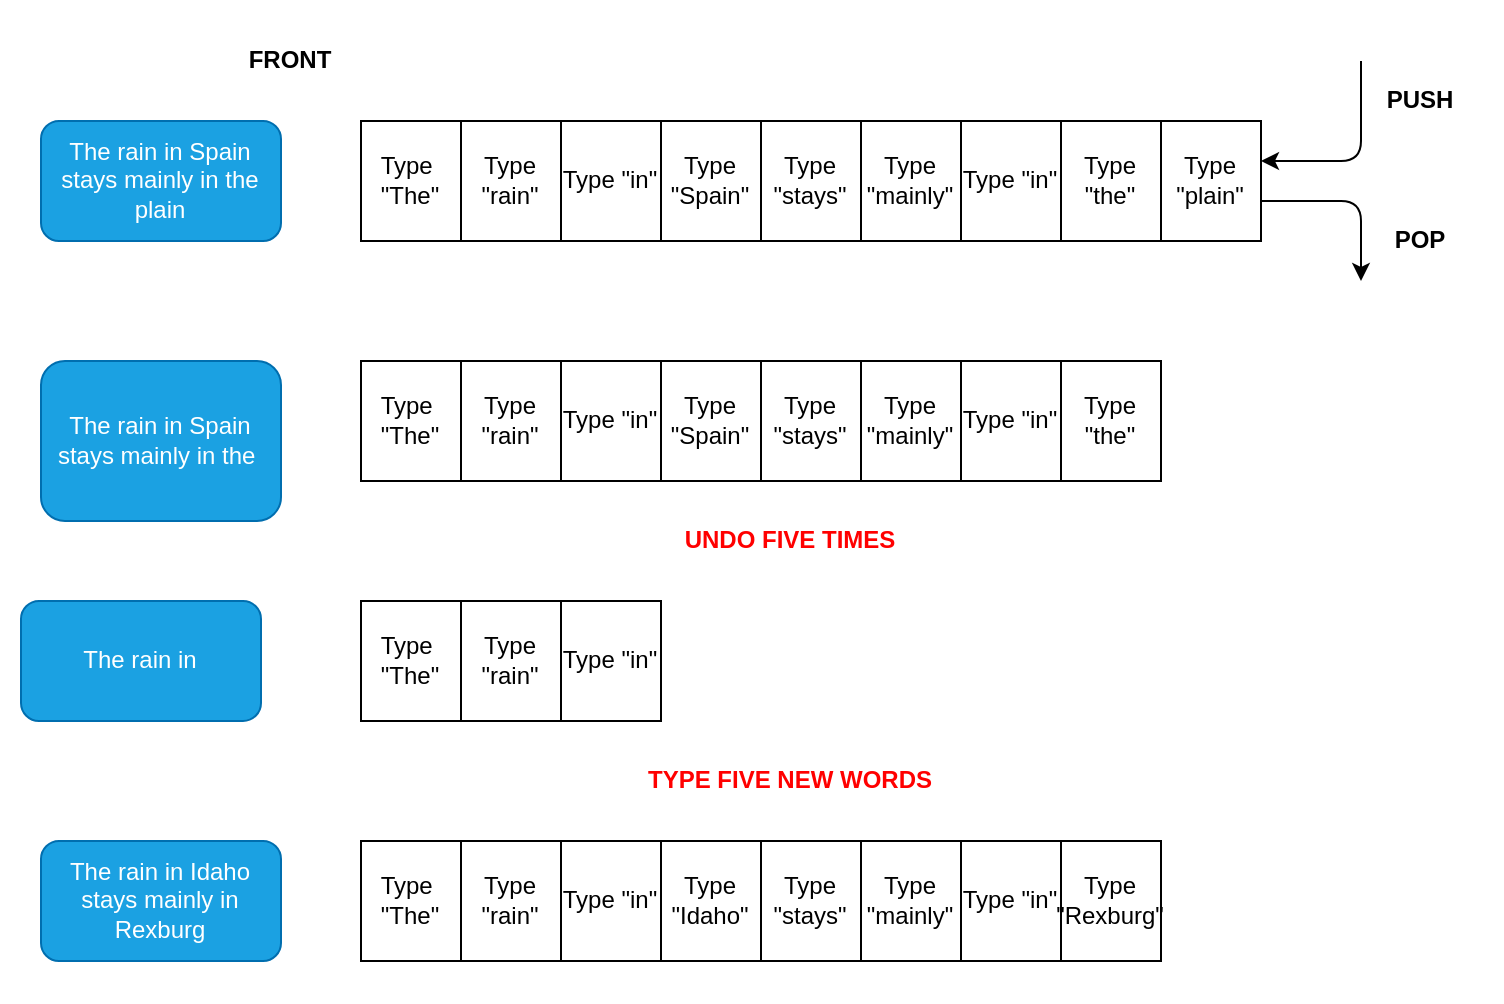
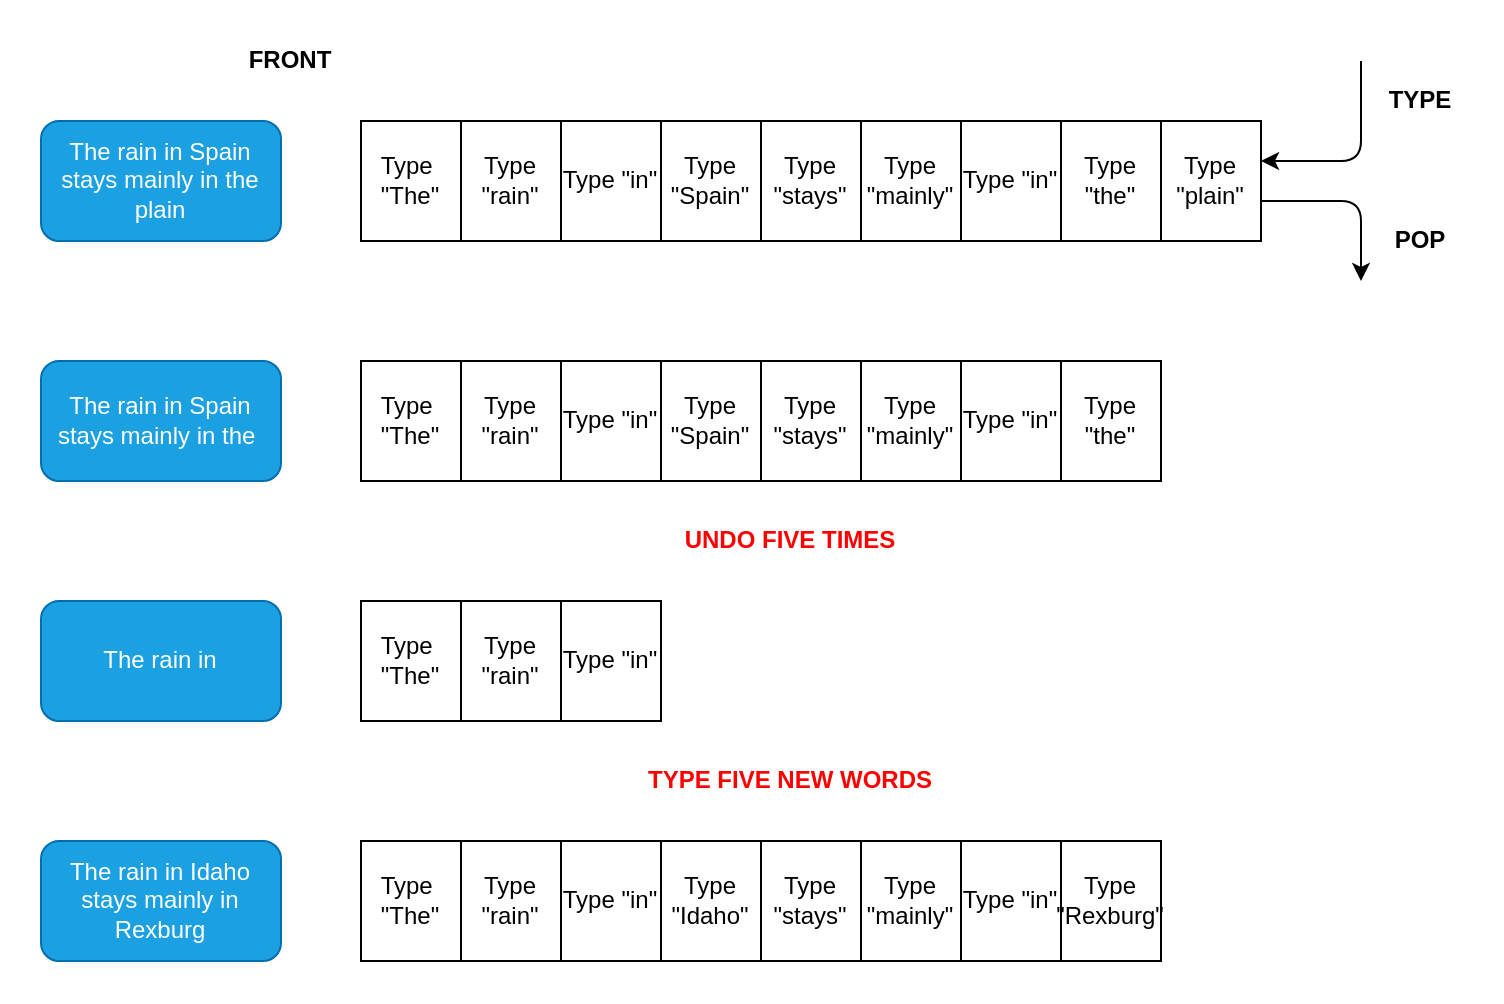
  <mxCell id="0" />
  <mxCell id="1" parent="0" />
  <mxCell id="2" value="The rain in Spain stays mainly in the plain" style="rounded=1;whiteSpace=wrap;html=1;fillColor=#1ba1e2;fontColor=#ffffff;strokeColor=#006EAF;" vertex="1" parent="1"><mxGeometry x="20" y="60" width="120" height="60" as="geometry" /></mxCell>
  <mxCell id="3" value="Type&amp;nbsp;&lt;br&gt;&quot;The&quot;" style="rounded=0;whiteSpace=wrap;html=1;align=center;" vertex="1" parent="1"><mxGeometry x="180" y="60" width="50" height="60" as="geometry" /></mxCell>
  <mxCell id="4" value="Type &quot;rain&quot;" style="rounded=0;whiteSpace=wrap;html=1;align=center;" vertex="1" parent="1"><mxGeometry x="230" y="60" width="50" height="60" as="geometry" /></mxCell>
  <mxCell id="5" value="Type &quot;in&quot;" style="rounded=0;whiteSpace=wrap;html=1;align=center;" vertex="1" parent="1"><mxGeometry x="280" y="60" width="50" height="60" as="geometry" /></mxCell>
  <mxCell id="6" value="Type &quot;Spain&quot;" style="rounded=0;whiteSpace=wrap;html=1;align=center;" vertex="1" parent="1"><mxGeometry x="330" y="60" width="50" height="60" as="geometry" /></mxCell>
  <mxCell id="7" value="Type &quot;stays&quot;" style="rounded=0;whiteSpace=wrap;html=1;align=center;" vertex="1" parent="1"><mxGeometry x="380" y="60" width="50" height="60" as="geometry" /></mxCell>
  <mxCell id="8" value="Type &quot;mainly&quot;" style="rounded=0;whiteSpace=wrap;html=1;align=center;" vertex="1" parent="1"><mxGeometry x="430" y="60" width="50" height="60" as="geometry" /></mxCell>
  <mxCell id="9" value="Type &quot;in&quot;" style="rounded=0;whiteSpace=wrap;html=1;align=center;" vertex="1" parent="1"><mxGeometry x="480" y="60" width="50" height="60" as="geometry" /></mxCell>
  <mxCell id="10" value="Type &quot;the&quot;" style="rounded=0;whiteSpace=wrap;html=1;align=center;" vertex="1" parent="1"><mxGeometry x="530" y="60" width="50" height="60" as="geometry" /></mxCell>
  <mxCell id="11" value="Type &quot;plain&quot;" style="rounded=0;whiteSpace=wrap;html=1;align=center;" vertex="1" parent="1"><mxGeometry x="580" y="60" width="50" height="60" as="geometry" /></mxCell>
  <mxCell id="12" value="FRONT" style="text;html=1;strokeColor=none;fillColor=none;align=center;verticalAlign=middle;whiteSpace=wrap;rounded=0;fontColor=#000000;fontStyle=1" vertex="1" parent="1"><mxGeometry x="125" y="20" width="40" height="20" as="geometry" /></mxCell>
  <mxCell id="13" value="" style="endArrow=none;html=1;fontColor=#000000;startArrow=classic;startFill=1;endFill=0;" edge="1" parent="1"><mxGeometry width="50" height="50" relative="1" as="geometry"><mxPoint x="630" y="80" as="sourcePoint" /><mxPoint x="680" y="30" as="targetPoint" /><Array as="points"><mxPoint x="680" y="80" /></Array></mxGeometry></mxCell>
  <mxCell id="14" value="" style="endArrow=classic;html=1;fontColor=#000000;" edge="1" parent="1"><mxGeometry width="50" height="50" relative="1" as="geometry"><mxPoint x="630" y="100" as="sourcePoint" /><mxPoint x="680" y="140" as="targetPoint" /><Array as="points"><mxPoint x="680" y="100" /></Array></mxGeometry></mxCell>
- <mxCell id="15" value="PUSH" style="text;html=1;strokeColor=none;fillColor=none;align=center;verticalAlign=middle;whiteSpace=wrap;rounded=0;fontColor=#000000;fontStyle=1" vertex="1" parent="1"><mxGeometry x="690" y="40" width="40" height="20" as="geometry" /></mxCell>
+ <mxCell id="15" value="TYPE" style="text;html=1;strokeColor=none;fillColor=none;align=center;verticalAlign=middle;whiteSpace=wrap;rounded=0;fontColor=#000000;fontStyle=1" vertex="1" parent="1"><mxGeometry x="690" y="40" width="40" height="20" as="geometry" /></mxCell>
  <mxCell id="16" value="POP" style="text;html=1;strokeColor=none;fillColor=none;align=center;verticalAlign=middle;whiteSpace=wrap;rounded=0;fontColor=#000000;fontStyle=1" vertex="1" parent="1"><mxGeometry x="690" y="110" width="40" height="20" as="geometry" /></mxCell>
- <mxCell id="17" value="The rain in Spain stays mainly in the&amp;nbsp;" style="rounded=1;whiteSpace=wrap;html=1;fillColor=#1ba1e2;fontColor=#ffffff;strokeColor=#006EAF;" vertex="1" parent="1"><mxGeometry x="20" y="180" width="120" height="80" as="geometry" /></mxCell>
+ <mxCell id="17" value="The rain in Spain stays mainly in the&amp;nbsp;" style="rounded=1;whiteSpace=wrap;html=1;fillColor=#1ba1e2;fontColor=#ffffff;strokeColor=#006EAF;" vertex="1" parent="1"><mxGeometry x="20" y="180" width="120" height="60" as="geometry" /></mxCell>
  <mxCell id="18" value="Type&amp;nbsp;&lt;br&gt;&quot;The&quot;" style="rounded=0;whiteSpace=wrap;html=1;align=center;" vertex="1" parent="1"><mxGeometry x="180" y="180" width="50" height="60" as="geometry" /></mxCell>
  <mxCell id="19" value="Type &quot;rain&quot;" style="rounded=0;whiteSpace=wrap;html=1;align=center;" vertex="1" parent="1"><mxGeometry x="230" y="180" width="50" height="60" as="geometry" /></mxCell>
  <mxCell id="20" value="Type &quot;in&quot;" style="rounded=0;whiteSpace=wrap;html=1;align=center;" vertex="1" parent="1"><mxGeometry x="280" y="180" width="50" height="60" as="geometry" /></mxCell>
  <mxCell id="21" value="Type &quot;Spain&quot;" style="rounded=0;whiteSpace=wrap;html=1;align=center;" vertex="1" parent="1"><mxGeometry x="330" y="180" width="50" height="60" as="geometry" /></mxCell>
  <mxCell id="22" value="Type &quot;stays&quot;" style="rounded=0;whiteSpace=wrap;html=1;align=center;" vertex="1" parent="1"><mxGeometry x="380" y="180" width="50" height="60" as="geometry" /></mxCell>
  <mxCell id="23" value="Type &quot;mainly&quot;" style="rounded=0;whiteSpace=wrap;html=1;align=center;" vertex="1" parent="1"><mxGeometry x="430" y="180" width="50" height="60" as="geometry" /></mxCell>
  <mxCell id="24" value="Type &quot;in&quot;" style="rounded=0;whiteSpace=wrap;html=1;align=center;" vertex="1" parent="1"><mxGeometry x="480" y="180" width="50" height="60" as="geometry" /></mxCell>
  <mxCell id="25" value="Type &quot;the&quot;" style="rounded=0;whiteSpace=wrap;html=1;align=center;" vertex="1" parent="1"><mxGeometry x="530" y="180" width="50" height="60" as="geometry" /></mxCell>
  <mxCell id="26" value="UNDO FIVE TIMES" style="text;html=1;strokeColor=none;fillColor=none;align=center;verticalAlign=middle;whiteSpace=wrap;rounded=0;fontColor=#FF0000;fontStyle=1" vertex="1" parent="1"><mxGeometry x="330" y="260" width="130" height="20" as="geometry" /></mxCell>
- <mxCell id="27" value="The rain in" style="rounded=1;whiteSpace=wrap;html=1;fillColor=#1ba1e2;fontColor=#ffffff;strokeColor=#006EAF;" vertex="1" parent="1"><mxGeometry x="10" y="300" width="120" height="60" as="geometry" /></mxCell>
+ <mxCell id="27" value="The rain in" style="rounded=1;whiteSpace=wrap;html=1;fillColor=#1ba1e2;fontColor=#ffffff;strokeColor=#006EAF;" vertex="1" parent="1"><mxGeometry x="20" y="300" width="120" height="60" as="geometry" /></mxCell>
  <mxCell id="28" value="Type&amp;nbsp;&lt;br&gt;&quot;The&quot;" style="rounded=0;whiteSpace=wrap;html=1;align=center;" vertex="1" parent="1"><mxGeometry x="180" y="300" width="50" height="60" as="geometry" /></mxCell>
  <mxCell id="29" value="Type &quot;rain&quot;" style="rounded=0;whiteSpace=wrap;html=1;align=center;" vertex="1" parent="1"><mxGeometry x="230" y="300" width="50" height="60" as="geometry" /></mxCell>
  <mxCell id="30" value="Type &quot;in&quot;" style="rounded=0;whiteSpace=wrap;html=1;align=center;" vertex="1" parent="1"><mxGeometry x="280" y="300" width="50" height="60" as="geometry" /></mxCell>
  <mxCell id="31" value="TYPE FIVE NEW WORDS" style="text;html=1;strokeColor=none;fillColor=none;align=center;verticalAlign=middle;whiteSpace=wrap;rounded=0;fontColor=#FF0000;fontStyle=1" vertex="1" parent="1"><mxGeometry x="310" y="380" width="170" height="20" as="geometry" /></mxCell>
  <mxCell id="32" value="The rain in Idaho stays mainly in Rexburg" style="rounded=1;whiteSpace=wrap;html=1;fillColor=#1ba1e2;fontColor=#ffffff;strokeColor=#006EAF;" vertex="1" parent="1"><mxGeometry x="20" y="420" width="120" height="60" as="geometry" /></mxCell>
  <mxCell id="33" value="Type&amp;nbsp;&lt;br&gt;&quot;The&quot;" style="rounded=0;whiteSpace=wrap;html=1;align=center;" vertex="1" parent="1"><mxGeometry x="180" y="420" width="50" height="60" as="geometry" /></mxCell>
  <mxCell id="34" value="Type &quot;rain&quot;" style="rounded=0;whiteSpace=wrap;html=1;align=center;" vertex="1" parent="1"><mxGeometry x="230" y="420" width="50" height="60" as="geometry" /></mxCell>
  <mxCell id="35" value="Type &quot;in&quot;" style="rounded=0;whiteSpace=wrap;html=1;align=center;" vertex="1" parent="1"><mxGeometry x="280" y="420" width="50" height="60" as="geometry" /></mxCell>
  <mxCell id="36" value="Type &quot;Idaho&quot;" style="rounded=0;whiteSpace=wrap;html=1;align=center;" vertex="1" parent="1"><mxGeometry x="330" y="420" width="50" height="60" as="geometry" /></mxCell>
  <mxCell id="37" value="Type &quot;stays&quot;" style="rounded=0;whiteSpace=wrap;html=1;align=center;" vertex="1" parent="1"><mxGeometry x="380" y="420" width="50" height="60" as="geometry" /></mxCell>
  <mxCell id="38" value="Type &quot;mainly&quot;" style="rounded=0;whiteSpace=wrap;html=1;align=center;" vertex="1" parent="1"><mxGeometry x="430" y="420" width="50" height="60" as="geometry" /></mxCell>
  <mxCell id="39" value="Type &quot;in&quot;" style="rounded=0;whiteSpace=wrap;html=1;align=center;" vertex="1" parent="1"><mxGeometry x="480" y="420" width="50" height="60" as="geometry" /></mxCell>
  <mxCell id="40" value="Type &quot;Rexburg&quot;" style="rounded=0;whiteSpace=wrap;html=1;align=center;" vertex="1" parent="1"><mxGeometry x="530" y="420" width="50" height="60" as="geometry" /></mxCell>
